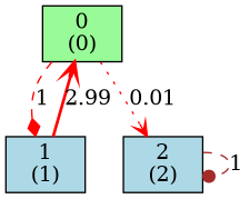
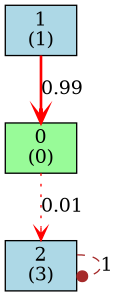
  digraph {
    node [fillcolor=lightblue shape=box style=filled]
    edge [arrowhead=vee color=red style=dashed]
    n1 [fillcolor=palegreen label="0\n(0)"]
    n2 [label="1\n(1)"]
-   n3 [label="2\n(2)"]
-   n1 -> n2 [arrowhead=diamond label=1]
+   n3 [label="2\n(3)"]
    n1 -> n3 [label=0.01 style=dotted]
-   n2 -> n1 [label=2.99 style=bold]
+   n2 -> n1 [label=0.99 style=bold]
    n3 -> n3 [arrowhead=dot color=brown label=1]
  }
